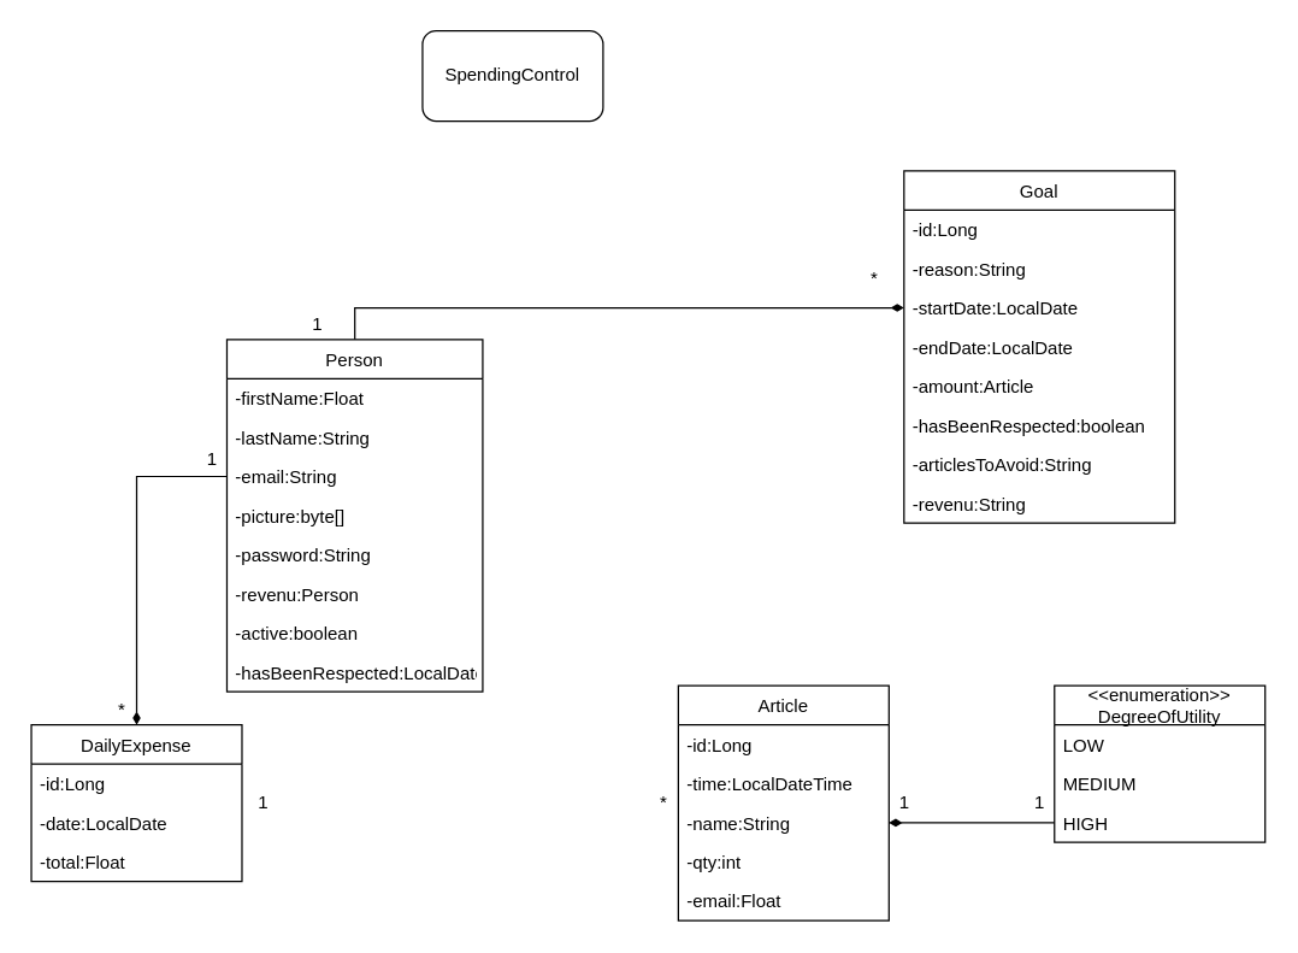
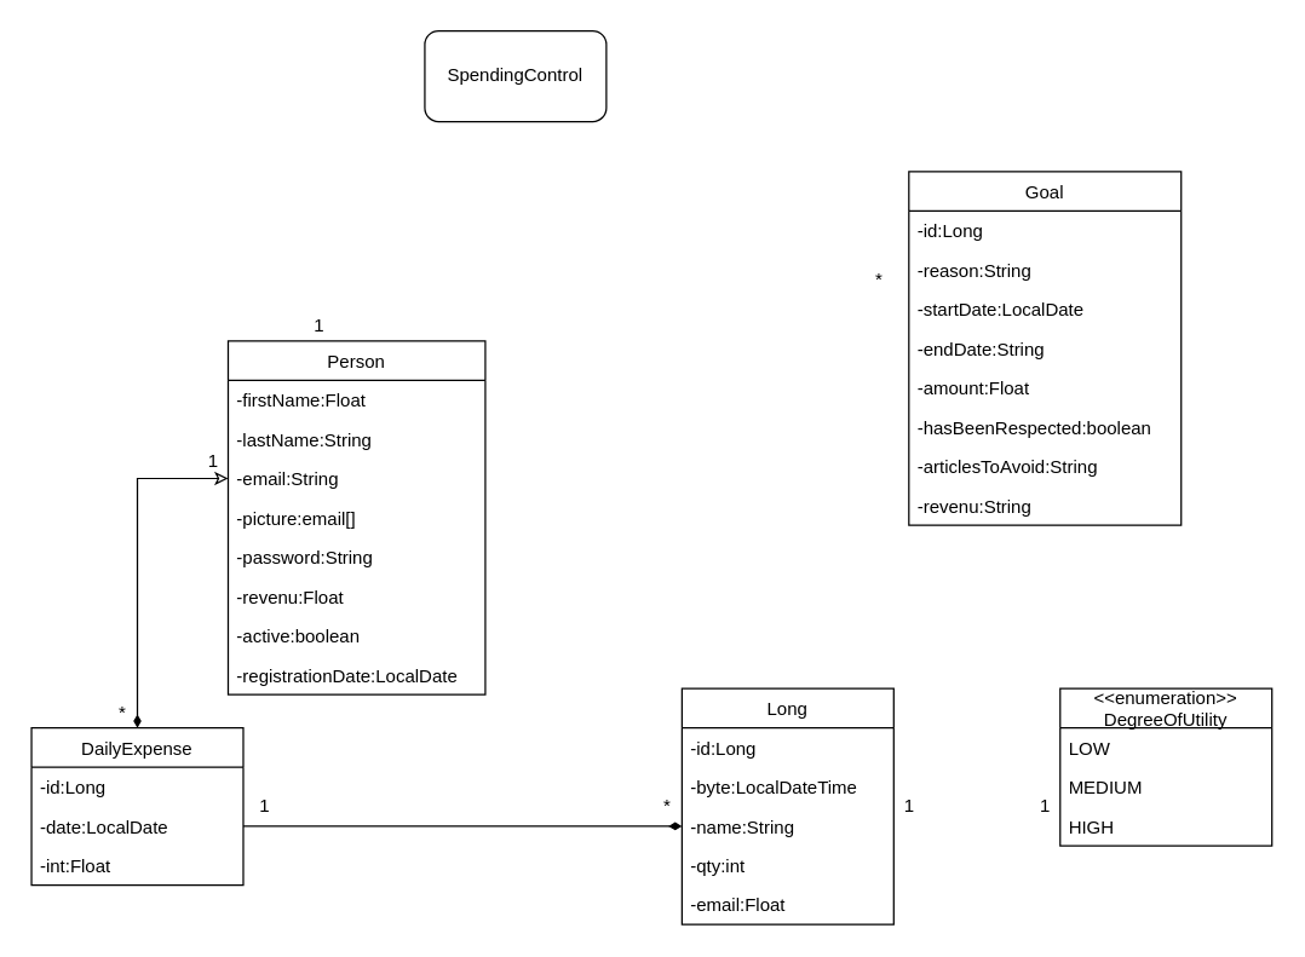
  <mxCell id="0" />
  <mxCell id="1" parent="0" />
- <mxCell id="2" style="edgeStyle=orthogonalEdgeStyle;rounded=0;orthogonalLoop=1;jettySize=auto;html=1;exitX=0.5;exitY=0;exitDx=0;exitDy=0;startArrow=none;startFill=0;endArrow=diamondThin;endFill=1;" parent="1" source="3" target="31" edge="1"><mxGeometry relative="1" as="geometry" /></mxCell>
  <mxCell id="3" value="Person" style="swimlane;fontStyle=0;childLayout=stackLayout;horizontal=1;startSize=26;fillColor=none;horizontalStack=0;resizeParent=1;resizeParentMax=0;resizeLast=0;collapsible=1;marginBottom=0;" parent="1" vertex="1"><mxGeometry x="150" y="225" width="170" height="234" as="geometry" /></mxCell>
  <mxCell id="4" value="-firstName:Float" style="text;strokeColor=none;fillColor=none;align=left;verticalAlign=top;spacingLeft=4;spacingRight=4;overflow=hidden;rotatable=0;points=[[0,0.5],[1,0.5]];portConstraint=eastwest;" parent="3" vertex="1"><mxGeometry y="26" width="170" height="26" as="geometry" /></mxCell>
  <mxCell id="5" value="-lastName:String" style="text;strokeColor=none;fillColor=none;align=left;verticalAlign=top;spacingLeft=4;spacingRight=4;overflow=hidden;rotatable=0;points=[[0,0.5],[1,0.5]];portConstraint=eastwest;" parent="3" vertex="1"><mxGeometry y="52" width="170" height="26" as="geometry" /></mxCell>
  <mxCell id="6" value="-email:String" style="text;strokeColor=none;fillColor=none;align=left;verticalAlign=top;spacingLeft=4;spacingRight=4;overflow=hidden;rotatable=0;points=[[0,0.5],[1,0.5]];portConstraint=eastwest;" parent="3" vertex="1"><mxGeometry y="78" width="170" height="26" as="geometry" /></mxCell>
- <mxCell id="7" value="-picture:byte[]" style="text;strokeColor=none;fillColor=none;align=left;verticalAlign=top;spacingLeft=4;spacingRight=4;overflow=hidden;rotatable=0;points=[[0,0.5],[1,0.5]];portConstraint=eastwest;" parent="3" vertex="1"><mxGeometry y="104" width="170" height="26" as="geometry" /></mxCell>
+ <mxCell id="7" value="-picture:email[]" style="text;strokeColor=none;fillColor=none;align=left;verticalAlign=top;spacingLeft=4;spacingRight=4;overflow=hidden;rotatable=0;points=[[0,0.5],[1,0.5]];portConstraint=eastwest;" parent="3" vertex="1"><mxGeometry y="104" width="170" height="26" as="geometry" /></mxCell>
  <mxCell id="8" value="-password:String" style="text;strokeColor=none;fillColor=none;align=left;verticalAlign=top;spacingLeft=4;spacingRight=4;overflow=hidden;rotatable=0;points=[[0,0.5],[1,0.5]];portConstraint=eastwest;" parent="3" vertex="1"><mxGeometry y="130" width="170" height="26" as="geometry" /></mxCell>
- <mxCell id="9" value="-revenu:Person" style="text;strokeColor=none;fillColor=none;align=left;verticalAlign=top;spacingLeft=4;spacingRight=4;overflow=hidden;rotatable=0;points=[[0,0.5],[1,0.5]];portConstraint=eastwest;" parent="3" vertex="1"><mxGeometry y="156" width="170" height="26" as="geometry" /></mxCell>
+ <mxCell id="9" value="-revenu:Float" style="text;strokeColor=none;fillColor=none;align=left;verticalAlign=top;spacingLeft=4;spacingRight=4;overflow=hidden;rotatable=0;points=[[0,0.5],[1,0.5]];portConstraint=eastwest;" parent="3" vertex="1"><mxGeometry y="156" width="170" height="26" as="geometry" /></mxCell>
  <mxCell id="10" value="-active:boolean" style="text;strokeColor=none;fillColor=none;align=left;verticalAlign=top;spacingLeft=4;spacingRight=4;overflow=hidden;rotatable=0;points=[[0,0.5],[1,0.5]];portConstraint=eastwest;" parent="3" vertex="1"><mxGeometry y="182" width="170" height="26" as="geometry" /></mxCell>
- <mxCell id="11" value="-hasBeenRespected:LocalDate" style="text;strokeColor=none;fillColor=none;align=left;verticalAlign=top;spacingLeft=4;spacingRight=4;overflow=hidden;rotatable=0;points=[[0,0.5],[1,0.5]];portConstraint=eastwest;" parent="3" vertex="1"><mxGeometry y="208" width="170" height="26" as="geometry" /></mxCell>
- <mxCell id="12" style="edgeStyle=orthogonalEdgeStyle;rounded=0;orthogonalLoop=1;jettySize=auto;html=1;entryX=0;entryY=0.5;entryDx=0;entryDy=0;endArrow=none;endFill=0;startArrow=diamondThin;startFill=1;" parent="1" source="13" target="6" edge="1"><mxGeometry relative="1" as="geometry" /></mxCell>
+ <mxCell id="11" value="-registrationDate:LocalDate" style="text;strokeColor=none;fillColor=none;align=left;verticalAlign=top;spacingLeft=4;spacingRight=4;overflow=hidden;rotatable=0;points=[[0,0.5],[1,0.5]];portConstraint=eastwest;" parent="3" vertex="1"><mxGeometry y="208" width="170" height="26" as="geometry" /></mxCell>
+ <mxCell id="12" style="edgeStyle=orthogonalEdgeStyle;rounded=0;orthogonalLoop=1;jettySize=auto;html=1;entryX=0;entryY=0.5;entryDx=0;entryDy=0;endArrow=classic;endFill=0;startArrow=diamondThin;startFill=1;" parent="1" source="13" target="6" edge="1"><mxGeometry relative="1" as="geometry" /></mxCell>
  <mxCell id="13" value="DailyExpense" style="swimlane;fontStyle=0;childLayout=stackLayout;horizontal=1;startSize=26;fillColor=none;horizontalStack=0;resizeParent=1;resizeParentMax=0;resizeLast=0;collapsible=1;marginBottom=0;" parent="1" vertex="1"><mxGeometry x="20" y="481" width="140" height="104" as="geometry" /></mxCell>
  <mxCell id="14" value="-id:Long" style="text;strokeColor=none;fillColor=none;align=left;verticalAlign=top;spacingLeft=4;spacingRight=4;overflow=hidden;rotatable=0;points=[[0,0.5],[1,0.5]];portConstraint=eastwest;" parent="13" vertex="1"><mxGeometry y="26" width="140" height="26" as="geometry" /></mxCell>
  <mxCell id="15" value="-date:LocalDate" style="text;strokeColor=none;fillColor=none;align=left;verticalAlign=top;spacingLeft=4;spacingRight=4;overflow=hidden;rotatable=0;points=[[0,0.5],[1,0.5]];portConstraint=eastwest;" parent="13" vertex="1"><mxGeometry y="52" width="140" height="26" as="geometry" /></mxCell>
- <mxCell id="16" value="-total:Float" style="text;strokeColor=none;fillColor=none;align=left;verticalAlign=top;spacingLeft=4;spacingRight=4;overflow=hidden;rotatable=0;points=[[0,0.5],[1,0.5]];portConstraint=eastwest;" parent="13" vertex="1"><mxGeometry y="78" width="140" height="26" as="geometry" /></mxCell>
- <mxCell id="17" value="Article" style="swimlane;fontStyle=0;childLayout=stackLayout;horizontal=1;startSize=26;fillColor=none;horizontalStack=0;resizeParent=1;resizeParentMax=0;resizeLast=0;collapsible=1;marginBottom=0;" parent="1" vertex="1"><mxGeometry x="450" y="455" width="140" height="156" as="geometry" /></mxCell>
+ <mxCell id="16" value="-int:Float" style="text;strokeColor=none;fillColor=none;align=left;verticalAlign=top;spacingLeft=4;spacingRight=4;overflow=hidden;rotatable=0;points=[[0,0.5],[1,0.5]];portConstraint=eastwest;" parent="13" vertex="1"><mxGeometry y="78" width="140" height="26" as="geometry" /></mxCell>
+ <mxCell id="17" value="Long" style="swimlane;fontStyle=0;childLayout=stackLayout;horizontal=1;startSize=26;fillColor=none;horizontalStack=0;resizeParent=1;resizeParentMax=0;resizeLast=0;collapsible=1;marginBottom=0;" parent="1" vertex="1"><mxGeometry x="450" y="455" width="140" height="156" as="geometry" /></mxCell>
  <mxCell id="18" value="-id:Long" style="text;strokeColor=none;fillColor=none;align=left;verticalAlign=top;spacingLeft=4;spacingRight=4;overflow=hidden;rotatable=0;points=[[0,0.5],[1,0.5]];portConstraint=eastwest;" parent="17" vertex="1"><mxGeometry y="26" width="140" height="26" as="geometry" /></mxCell>
- <mxCell id="19" value="-time:LocalDateTime" style="text;strokeColor=none;fillColor=none;align=left;verticalAlign=top;spacingLeft=4;spacingRight=4;overflow=hidden;rotatable=0;points=[[0,0.5],[1,0.5]];portConstraint=eastwest;" parent="17" vertex="1"><mxGeometry y="52" width="140" height="26" as="geometry" /></mxCell>
+ <mxCell id="19" value="-byte:LocalDateTime" style="text;strokeColor=none;fillColor=none;align=left;verticalAlign=top;spacingLeft=4;spacingRight=4;overflow=hidden;rotatable=0;points=[[0,0.5],[1,0.5]];portConstraint=eastwest;" parent="17" vertex="1"><mxGeometry y="52" width="140" height="26" as="geometry" /></mxCell>
  <mxCell id="20" value="-name:String" style="text;strokeColor=none;fillColor=none;align=left;verticalAlign=top;spacingLeft=4;spacingRight=4;overflow=hidden;rotatable=0;points=[[0,0.5],[1,0.5]];portConstraint=eastwest;" parent="17" vertex="1"><mxGeometry y="78" width="140" height="26" as="geometry" /></mxCell>
  <mxCell id="21" value="-qty:int" style="text;strokeColor=none;fillColor=none;align=left;verticalAlign=top;spacingLeft=4;spacingRight=4;overflow=hidden;rotatable=0;points=[[0,0.5],[1,0.5]];portConstraint=eastwest;" parent="17" vertex="1"><mxGeometry y="104" width="140" height="26" as="geometry" /></mxCell>
  <mxCell id="22" value="-email:Float" style="text;strokeColor=none;fillColor=none;align=left;verticalAlign=top;spacingLeft=4;spacingRight=4;overflow=hidden;rotatable=0;points=[[0,0.5],[1,0.5]];portConstraint=eastwest;" parent="17" vertex="1"><mxGeometry y="130" width="140" height="26" as="geometry" /></mxCell>
+ <mxCell id="23" style="edgeStyle=orthogonalEdgeStyle;rounded=0;orthogonalLoop=1;jettySize=auto;html=1;exitX=1;exitY=0.5;exitDx=0;exitDy=0;endArrow=diamondThin;endFill=1;" parent="1" source="15" target="20" edge="1"><mxGeometry relative="1" as="geometry" /></mxCell>
  <mxCell id="24" value="1" style="text;html=1;align=center;verticalAlign=middle;resizable=0;points=[];autosize=1;strokeColor=none;" parent="1" vertex="1"><mxGeometry x="130" y="295" width="20" height="20" as="geometry" /></mxCell>
  <mxCell id="25" value="*" style="text;html=1;align=center;verticalAlign=middle;resizable=0;points=[];autosize=1;strokeColor=none;" parent="1" vertex="1"><mxGeometry x="70" y="461" width="20" height="20" as="geometry" /></mxCell>
  <mxCell id="26" value="1" style="text;html=1;align=center;verticalAlign=middle;resizable=0;points=[];autosize=1;strokeColor=none;" parent="1" vertex="1"><mxGeometry x="164" y="523" width="20" height="20" as="geometry" /></mxCell>
  <mxCell id="27" value="*" style="text;html=1;align=center;verticalAlign=middle;resizable=0;points=[];autosize=1;strokeColor=none;" parent="1" vertex="1"><mxGeometry x="430" y="523" width="20" height="20" as="geometry" /></mxCell>
  <mxCell id="28" value="Goal" style="swimlane;fontStyle=0;childLayout=stackLayout;horizontal=1;startSize=26;fillColor=none;horizontalStack=0;resizeParent=1;resizeParentMax=0;resizeLast=0;collapsible=1;marginBottom=0;" parent="1" vertex="1"><mxGeometry x="600" y="113" width="180" height="234" as="geometry" /></mxCell>
  <mxCell id="29" value="-id:Long" style="text;strokeColor=none;fillColor=none;align=left;verticalAlign=top;spacingLeft=4;spacingRight=4;overflow=hidden;rotatable=0;points=[[0,0.5],[1,0.5]];portConstraint=eastwest;" parent="28" vertex="1"><mxGeometry y="26" width="180" height="26" as="geometry" /></mxCell>
  <mxCell id="30" value="-reason:String" style="text;strokeColor=none;fillColor=none;align=left;verticalAlign=top;spacingLeft=4;spacingRight=4;overflow=hidden;rotatable=0;points=[[0,0.5],[1,0.5]];portConstraint=eastwest;" parent="28" vertex="1"><mxGeometry y="52" width="180" height="26" as="geometry" /></mxCell>
  <mxCell id="31" value="-startDate:LocalDate" style="text;strokeColor=none;fillColor=none;align=left;verticalAlign=top;spacingLeft=4;spacingRight=4;overflow=hidden;rotatable=0;points=[[0,0.5],[1,0.5]];portConstraint=eastwest;" parent="28" vertex="1"><mxGeometry y="78" width="180" height="26" as="geometry" /></mxCell>
- <mxCell id="32" value="-endDate:LocalDate" style="text;strokeColor=none;fillColor=none;align=left;verticalAlign=top;spacingLeft=4;spacingRight=4;overflow=hidden;rotatable=0;points=[[0,0.5],[1,0.5]];portConstraint=eastwest;" parent="28" vertex="1"><mxGeometry y="104" width="180" height="26" as="geometry" /></mxCell>
- <mxCell id="33" value="-amount:Article" style="text;strokeColor=none;fillColor=none;align=left;verticalAlign=top;spacingLeft=4;spacingRight=4;overflow=hidden;rotatable=0;points=[[0,0.5],[1,0.5]];portConstraint=eastwest;" parent="28" vertex="1"><mxGeometry y="130" width="180" height="26" as="geometry" /></mxCell>
+ <mxCell id="32" value="-endDate:String" style="text;strokeColor=none;fillColor=none;align=left;verticalAlign=top;spacingLeft=4;spacingRight=4;overflow=hidden;rotatable=0;points=[[0,0.5],[1,0.5]];portConstraint=eastwest;" parent="28" vertex="1"><mxGeometry y="104" width="180" height="26" as="geometry" /></mxCell>
+ <mxCell id="33" value="-amount:Float" style="text;strokeColor=none;fillColor=none;align=left;verticalAlign=top;spacingLeft=4;spacingRight=4;overflow=hidden;rotatable=0;points=[[0,0.5],[1,0.5]];portConstraint=eastwest;" parent="28" vertex="1"><mxGeometry y="130" width="180" height="26" as="geometry" /></mxCell>
  <mxCell id="34" value="-hasBeenRespected:boolean" style="text;strokeColor=none;fillColor=none;align=left;verticalAlign=top;spacingLeft=4;spacingRight=4;overflow=hidden;rotatable=0;points=[[0,0.5],[1,0.5]];portConstraint=eastwest;" parent="28" vertex="1"><mxGeometry y="156" width="180" height="26" as="geometry" /></mxCell>
  <mxCell id="35" value="-articlesToAvoid:String" style="text;strokeColor=none;fillColor=none;align=left;verticalAlign=top;spacingLeft=4;spacingRight=4;overflow=hidden;rotatable=0;points=[[0,0.5],[1,0.5]];portConstraint=eastwest;" parent="28" vertex="1"><mxGeometry y="182" width="180" height="26" as="geometry" /></mxCell>
  <mxCell id="36" value="-revenu:String" style="text;strokeColor=none;fillColor=none;align=left;verticalAlign=top;spacingLeft=4;spacingRight=4;overflow=hidden;rotatable=0;points=[[0,0.5],[1,0.5]];portConstraint=eastwest;" parent="28" vertex="1"><mxGeometry y="208" width="180" height="26" as="geometry" /></mxCell>
  <mxCell id="37" value="1" style="text;html=1;align=center;verticalAlign=middle;resizable=0;points=[];autosize=1;strokeColor=none;" parent="1" vertex="1"><mxGeometry x="200" y="205" width="20" height="20" as="geometry" /></mxCell>
  <mxCell id="38" value="*" style="text;html=1;align=center;verticalAlign=middle;resizable=0;points=[];autosize=1;strokeColor=none;" parent="1" vertex="1"><mxGeometry x="570" width="20" height="20" as="geometry" y="175" /></mxCell>
  <mxCell id="39" value="SpendingControl" style="rounded=1;whiteSpace=wrap;html=1;" parent="1" vertex="1"><mxGeometry x="280" y="20" width="120" height="60" as="geometry" /></mxCell>
  <mxCell id="40" value="&lt;&lt;enumeration&gt;&gt;&#10;DegreeOfUtility" style="swimlane;fontStyle=0;childLayout=stackLayout;horizontal=1;startSize=26;fillColor=none;horizontalStack=0;resizeParent=1;resizeParentMax=0;resizeLast=0;collapsible=1;marginBottom=0;" parent="1" vertex="1"><mxGeometry x="700" y="455" width="140" height="104" as="geometry" /></mxCell>
  <mxCell id="41" value="LOW" style="text;strokeColor=none;fillColor=none;align=left;verticalAlign=top;spacingLeft=4;spacingRight=4;overflow=hidden;rotatable=0;points=[[0,0.5],[1,0.5]];portConstraint=eastwest;" parent="40" vertex="1"><mxGeometry y="26" width="140" height="26" as="geometry" /></mxCell>
  <mxCell id="42" value="MEDIUM" style="text;strokeColor=none;fillColor=none;align=left;verticalAlign=top;spacingLeft=4;spacingRight=4;overflow=hidden;rotatable=0;points=[[0,0.5],[1,0.5]];portConstraint=eastwest;" parent="40" vertex="1"><mxGeometry y="52" width="140" height="26" as="geometry" /></mxCell>
  <mxCell id="43" value="HIGH" style="text;strokeColor=none;fillColor=none;align=left;verticalAlign=top;spacingLeft=4;spacingRight=4;overflow=hidden;rotatable=0;points=[[0,0.5],[1,0.5]];portConstraint=eastwest;" parent="40" vertex="1"><mxGeometry y="78" width="140" height="26" as="geometry" /></mxCell>
- <mxCell id="44" style="edgeStyle=orthogonalEdgeStyle;rounded=0;orthogonalLoop=1;jettySize=auto;html=1;exitX=1;exitY=0.5;exitDx=0;exitDy=0;entryX=0;entryY=0.5;entryDx=0;entryDy=0;startArrow=diamondThin;startFill=1;endArrow=none;endFill=0;" parent="1" source="20" target="43" edge="1"><mxGeometry relative="1" as="geometry" /></mxCell>
  <mxCell id="45" value="1" style="text;html=1;align=center;verticalAlign=middle;resizable=0;points=[];autosize=1;strokeColor=none;" parent="1" vertex="1"><mxGeometry x="590" y="523" width="20" height="20" as="geometry" /></mxCell>
  <mxCell id="46" value="1" style="text;html=1;align=center;verticalAlign=middle;resizable=0;points=[];autosize=1;strokeColor=none;" parent="1" vertex="1"><mxGeometry x="680" y="523" width="20" height="20" as="geometry" /></mxCell>
